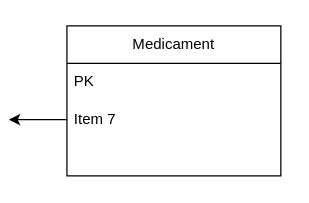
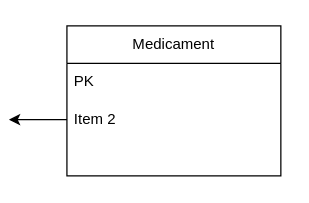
  <mxCell id="0" />
  <mxCell id="1" parent="0" />
  <mxCell id="2" value="&lt;div style=&quot;text-align: justify;&quot;&gt;&lt;span style=&quot;background-color: rgb(255, 255, 255); color: rgb(0, 0, 0);&quot;&gt;Medicament&lt;/span&gt;&lt;/div&gt;" style="swimlane;fontStyle=0;childLayout=stackLayout;horizontal=1;startSize=30;horizontalStack=0;resizeParent=1;resizeParentMax=0;resizeLast=0;collapsible=1;marginBottom=0;whiteSpace=wrap;html=1;fillColor=#FFFFFF;strokeColor=#000000;" vertex="1" parent="1"><mxGeometry x="20" y="20" width="171" height="120" as="geometry"><mxRectangle x="180" y="180" width="45" height="30" as="alternateBounds" /></mxGeometry></mxCell>
  <mxCell id="3" value="PK" style="text;strokeColor=none;fillColor=none;align=left;verticalAlign=middle;spacingLeft=4;spacingRight=4;overflow=hidden;points=[[0,0.5],[1,0.5]];portConstraint=eastwest;rotatable=0;whiteSpace=wrap;html=1;" vertex="1" parent="2"><mxGeometry y="30" width="171" height="30" as="geometry" /></mxCell>
  <mxCell id="4" style="edgeStyle=orthogonalEdgeStyle;rounded=0;orthogonalLoop=1;jettySize=auto;html=1;exitX=0;exitY=0.5;exitDx=0;exitDy=0;" edge="1" parent="2" source="5"><mxGeometry relative="1" as="geometry"><mxPoint x="-46.32" y="75" as="targetPoint" /></mxGeometry></mxCell>
- <mxCell id="5" value="Item 7" style="text;strokeColor=none;fillColor=none;align=left;verticalAlign=middle;spacingLeft=4;spacingRight=4;overflow=hidden;points=[[0,0.5],[1,0.5]];portConstraint=eastwest;rotatable=0;whiteSpace=wrap;html=1;" vertex="1" parent="2"><mxGeometry y="60" width="171" height="30" as="geometry" /></mxCell>
+ <mxCell id="5" value="Item 2" style="text;strokeColor=none;fillColor=none;align=left;verticalAlign=middle;spacingLeft=4;spacingRight=4;overflow=hidden;points=[[0,0.5],[1,0.5]];portConstraint=eastwest;rotatable=0;whiteSpace=wrap;html=1;" vertex="1" parent="2"><mxGeometry y="60" width="171" height="30" as="geometry" /></mxCell>
  <mxCell id="6" value="&lt;br&gt;&lt;br&gt;" style="text;strokeColor=none;fillColor=none;align=left;verticalAlign=middle;spacingLeft=4;spacingRight=4;overflow=hidden;points=[[0,0.5],[1,0.5]];portConstraint=eastwest;rotatable=0;whiteSpace=wrap;html=1;" vertex="1" parent="2"><mxGeometry y="90" width="171" height="30" as="geometry" /></mxCell>
